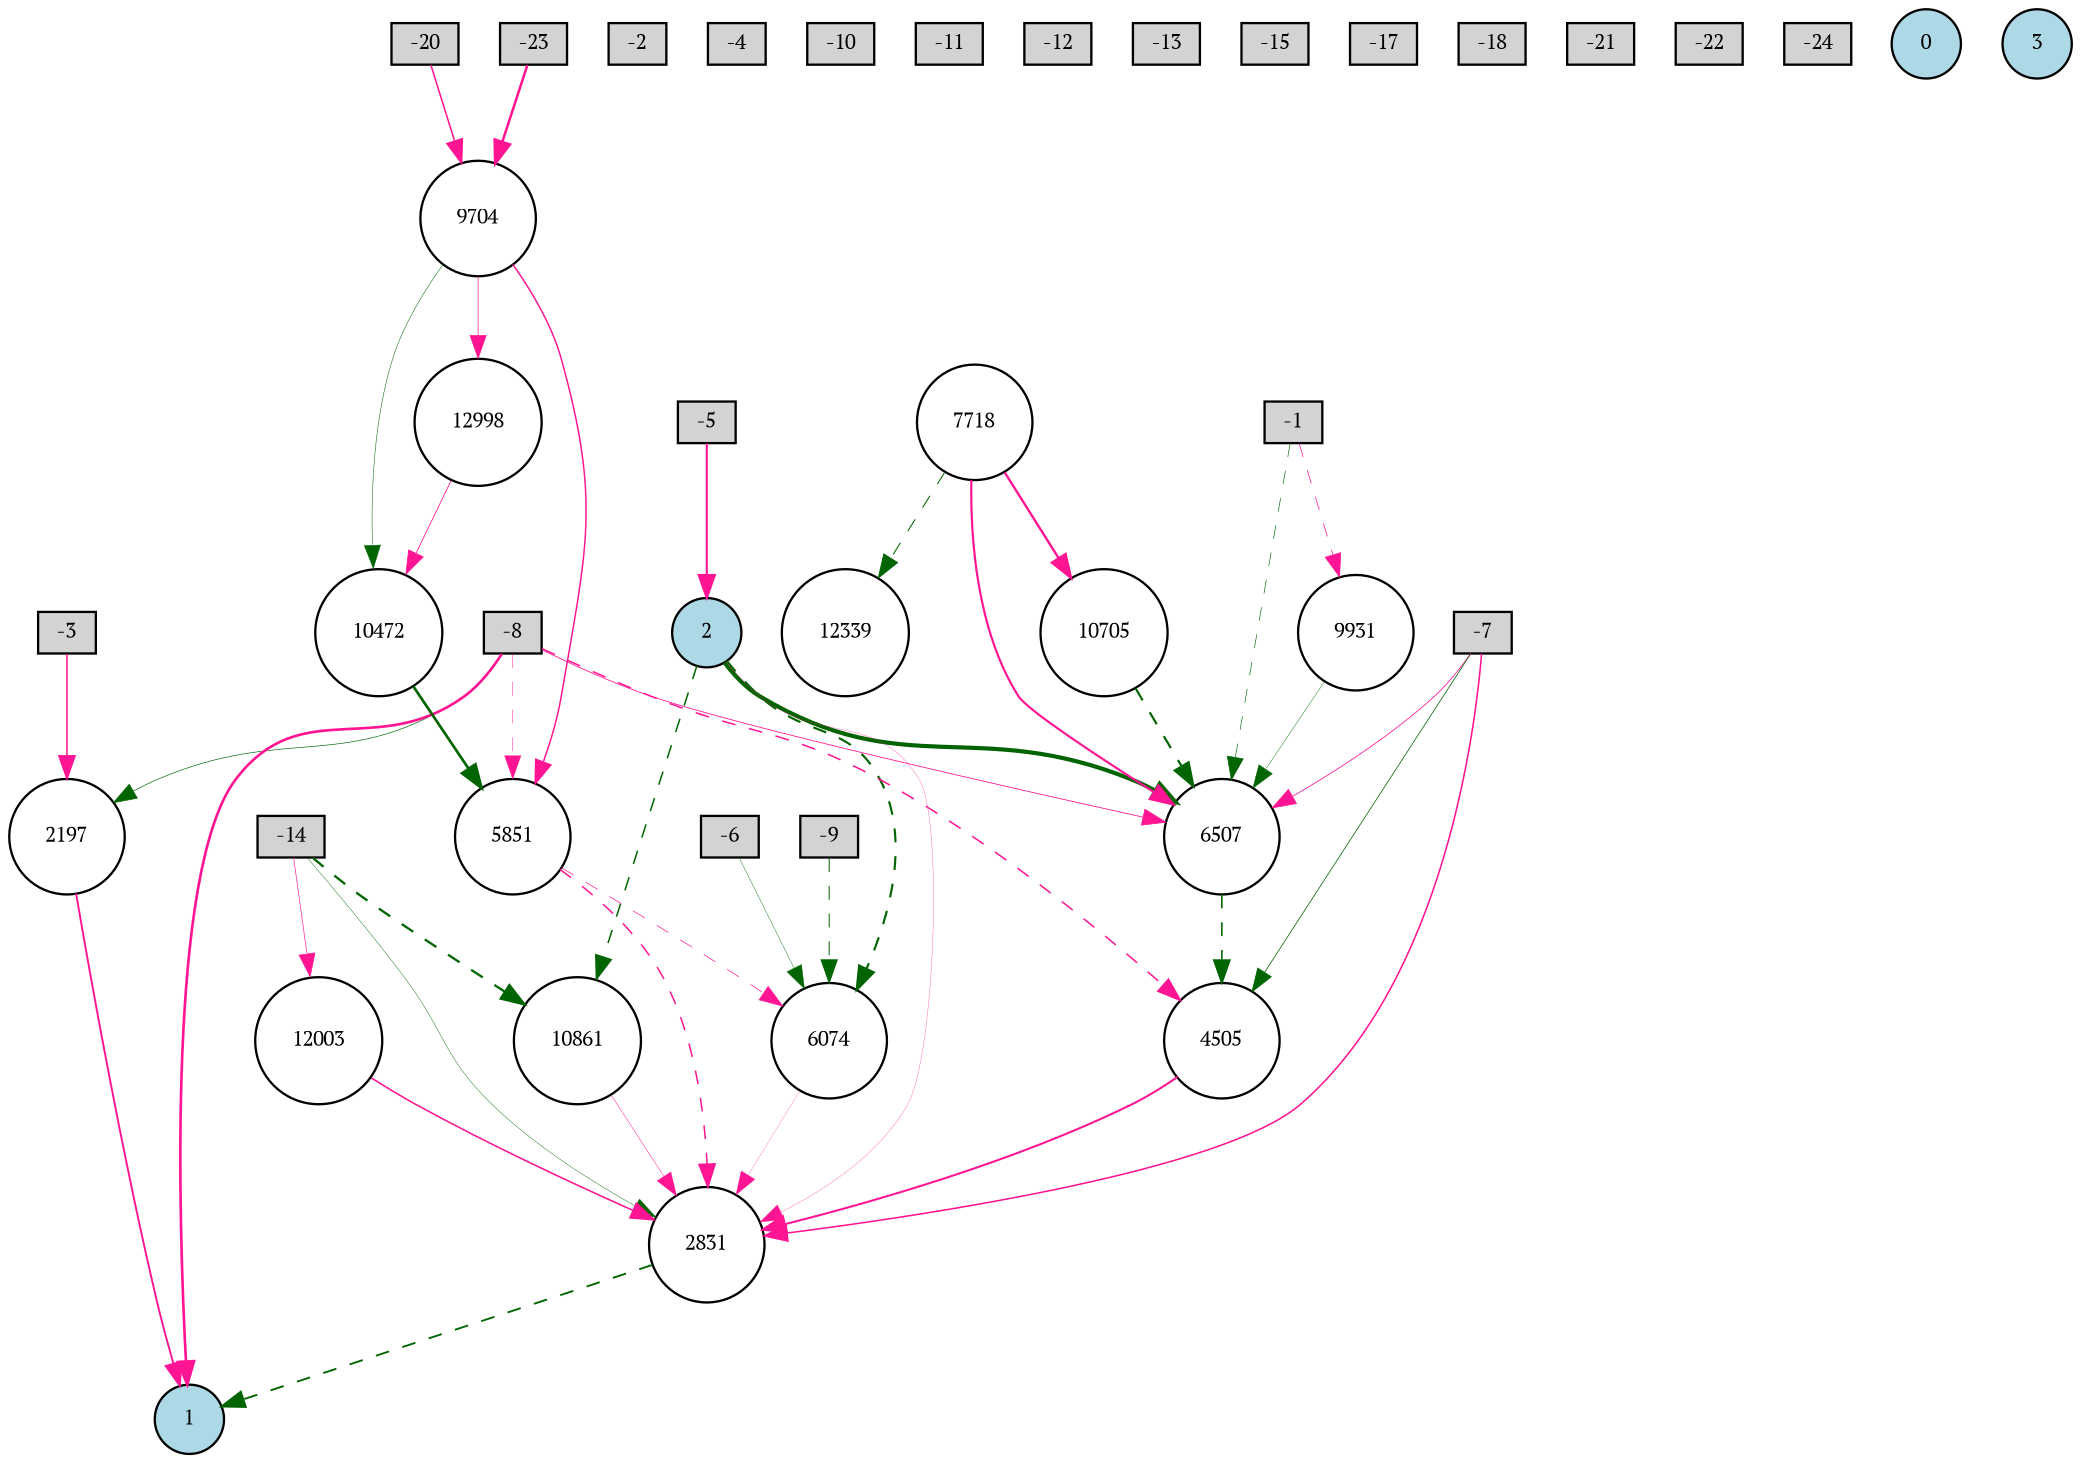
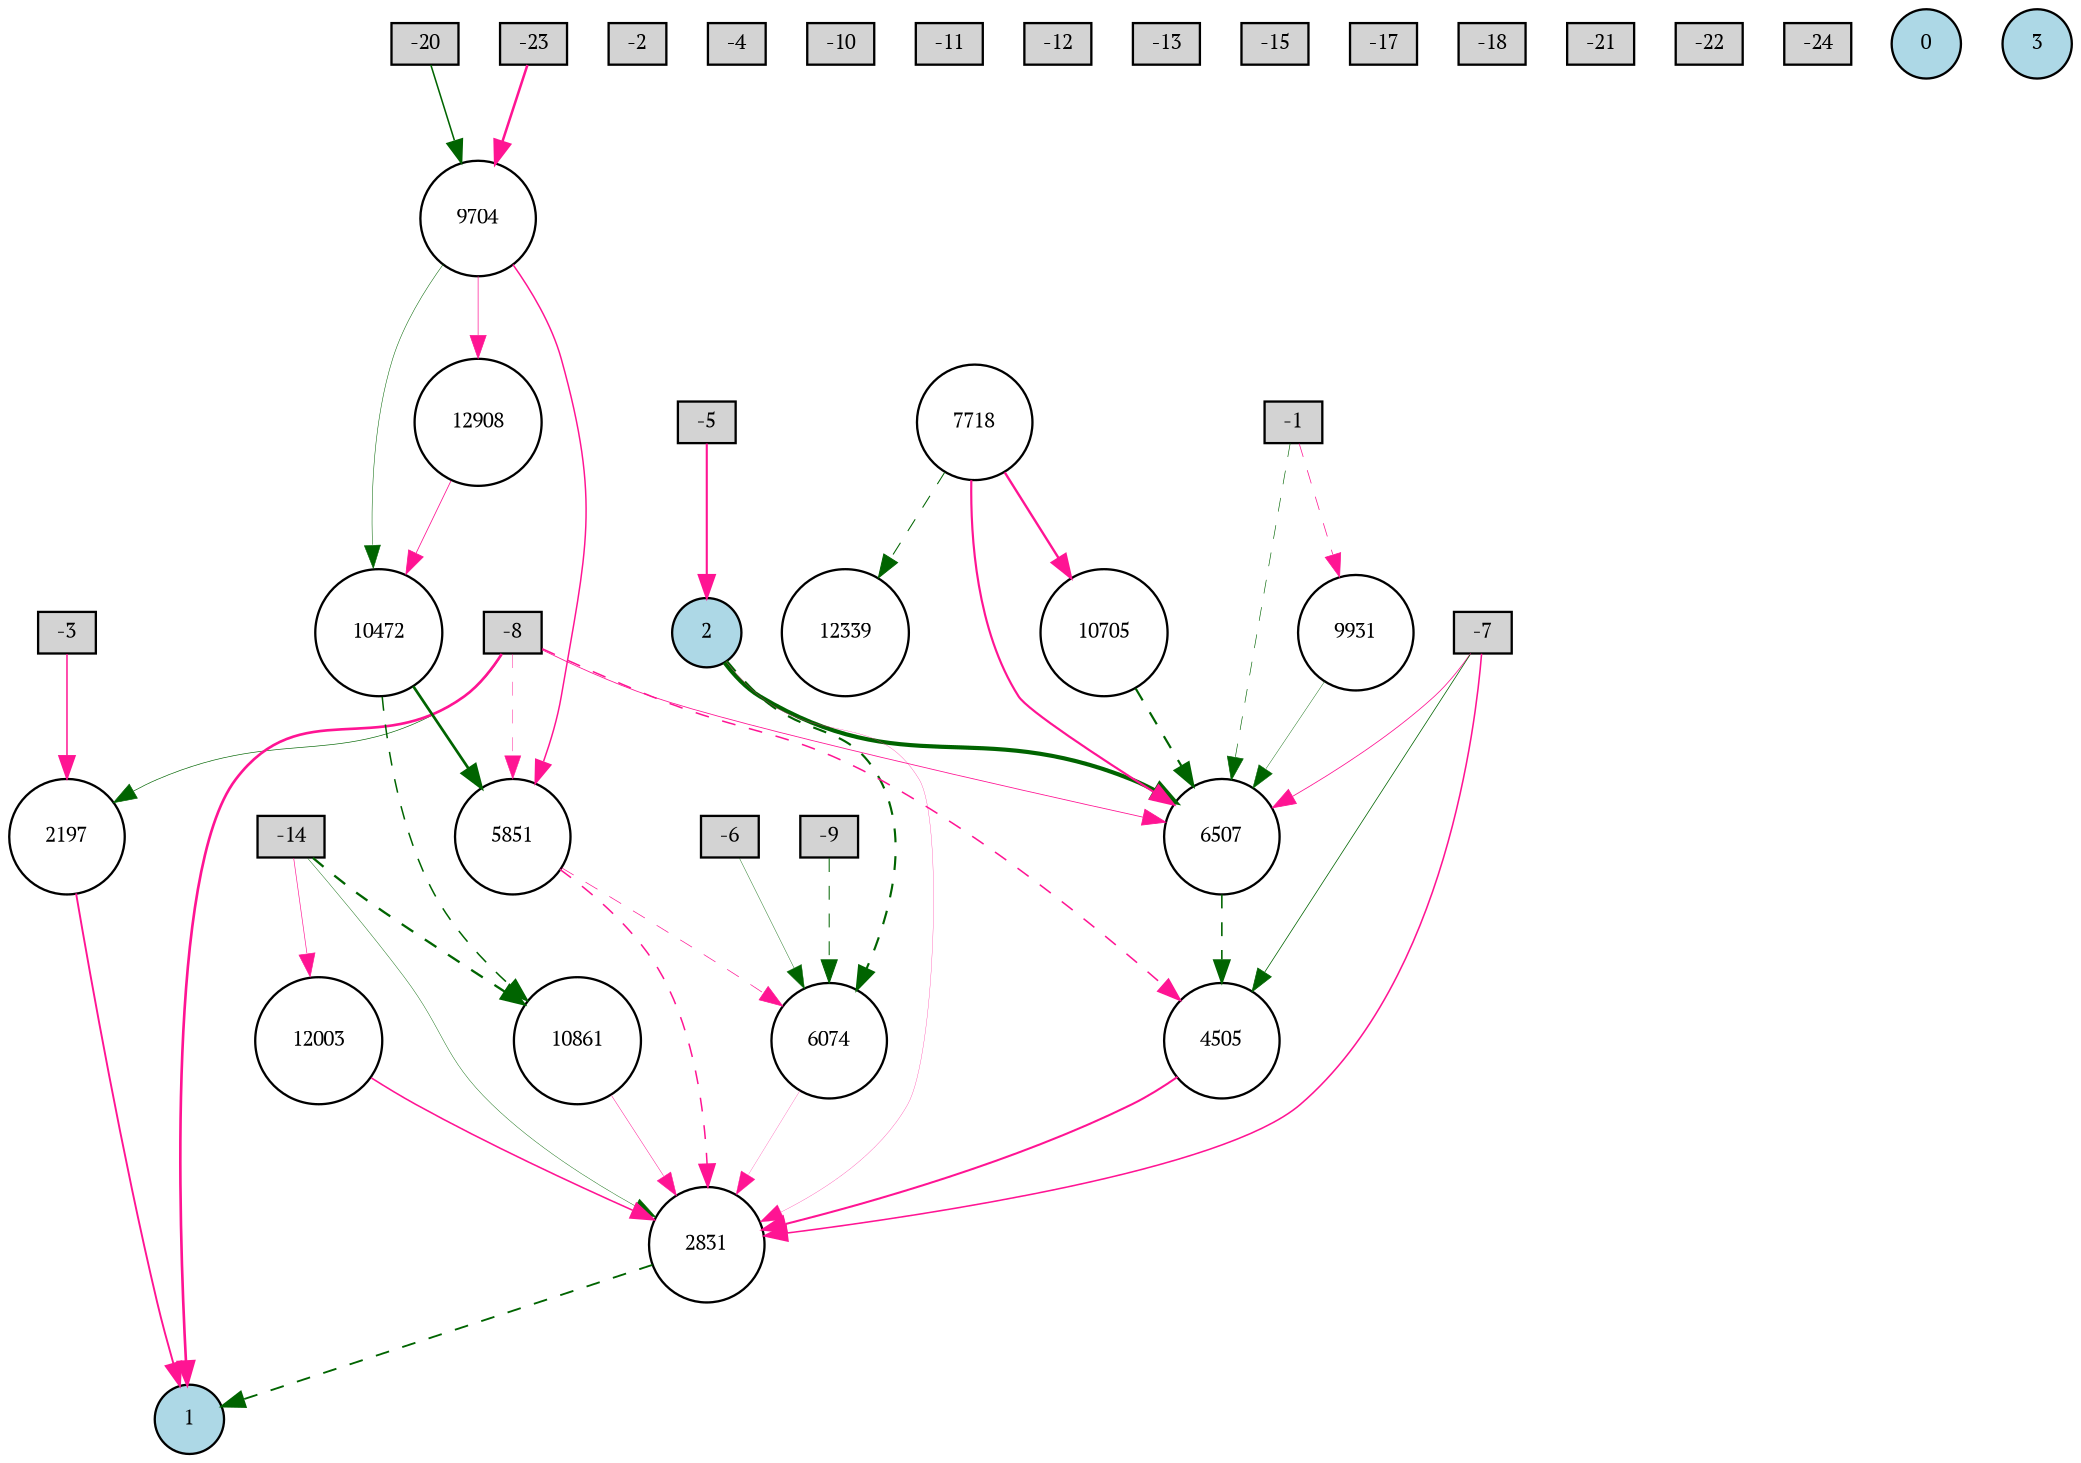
  digraph {
    fontname="PT Serif"
    node [fillcolor=lightgray fontname="PT Serif" fontsize=9 shape=box style=filled]
    edge [color=deeppink fontname="PT Serif" style=solid]
    -1 [height=0.2 width=0.2]
    9931 [fillcolor=white height=0.2 shape=circle width=0.2]
    6507 [fillcolor=white height=0.2 shape=circle width=0.2]
    4505 [fillcolor=white height=0.2 shape=circle width=0.2]
    -2 [height=0.2 width=0.2]
    -3 [height=0.2 width=0.2]
    2197 [fillcolor=white height=0.2 shape=circle width=0.2]
    1 [fillcolor=lightblue height=0.2 shape=circle width=0.2]
    -4 [height=0.2 width=0.2]
    -5 [height=0.2 width=0.2]
    2 [fillcolor=lightblue height=0.2 shape=circle width=0.2]
    6074 [fillcolor=white height=0.2 shape=circle width=0.2]
    2831 [fillcolor=white height=0.2 shape=circle width=0.2]
    -6 [height=0.2 width=0.2]
    -7 [height=0.2 width=0.2]
    5851 [fillcolor=white height=0.2 shape=circle width=0.2]
    -8 [height=0.2 width=0.2]
    -9 [height=0.2 width=0.2]
    -10 [height=0.2 width=0.2]
    -11 [height=0.2 width=0.2]
    -12 [height=0.2 width=0.2]
    -13 [height=0.2 width=0.2]
    -14 [height=0.2 width=0.2]
    12003 [fillcolor=white height=0.2 shape=circle width=0.2]
    10861 [fillcolor=white height=0.2 shape=circle width=0.2]
    -15 [height=0.2 width=0.2]
    -17 [height=0.2 width=0.2]
    -18 [height=0.2 width=0.2]
    -20 [height=0.2 width=0.2]
    9704 [fillcolor=white height=0.2 shape=circle width=0.2]
-   12998 [fillcolor=white height=0.2 shape=circle width=0.2]
+   12998 [fillcolor=white height=0.2 shape=circle width=0.2 label=12908]
    10472 [fillcolor=white height=0.2 shape=circle width=0.2]
    -21 [height=0.2 width=0.2]
    -22 [height=0.2 width=0.2]
    -23 [height=0.2 width=0.2]
    -24 [height=0.2 width=0.2]
    0 [fillcolor=lightblue height=0.2 shape=circle width=0.2]
    3 [fillcolor=lightblue height=0.2 shape=circle width=0.2]
    7718 [fillcolor=white height=0.2 shape=circle width=0.2]
    10705 [fillcolor=white height=0.2 shape=circle width=0.2]
    12339 [fillcolor=white height=0.2 shape=circle width=0.2]
    -1 -> 9931 [penwidth=0.3201833555983605 style=dashed]
    -1 -> 6507 [color=darkgreen penwidth=0.27145765108317227 style=dashed]
    9931 -> 6507 [color=darkgreen penwidth=0.18088827461265417]
    6507 -> 4505 [color=darkgreen penwidth=0.6893368412270795 style=dashed]
    4505 -> 2831 [penwidth=0.8866488765017261]
    -3 -> 2197 [penwidth=0.655097505980733]
    2197 -> 1 [penwidth=0.8275385352121983 style=bold]
    -5 -> 2 [penwidth=0.9119597543393922]
    2 -> 6507 [color=darkgreen penwidth=1.8058878546190826 style=bold]
    2 -> 6074 [color=darkgreen penwidth=0.9301843440009818 style=dashed]
    2 -> 2831 [penwidth=0.1257448724482175 style=bold]
    6074 -> 2831 [penwidth=0.11289639689940582]
    2831 -> 1 [color=darkgreen penwidth=0.8098107871732538 style=dashed]
    -6 -> 6074 [color=darkgreen penwidth=0.1759037782466934]
    -7 -> 6507 [penwidth=0.3518176822062956]
    -7 -> 4505 [color=darkgreen penwidth=0.3277636150944743 style=bold]
    -7 -> 2831 [penwidth=0.6751194546259224]
    5851 -> 6074 [penwidth=0.299495846617152 style=dashed]
    5851 -> 2831 [penwidth=0.6505150069350853 style=dashed]
    -8 -> 6507 [penwidth=0.3568376731147801 style=bold]
    -8 -> 4505 [penwidth=0.6620599776100438 style=dashed]
    -8 -> 2197 [color=darkgreen penwidth=0.2829319209790283]
    -8 -> 1 [penwidth=1.1467577850793724]
    -8 -> 5851 [penwidth=0.20433019924314505 style=dashed]
    -9 -> 6074 [color=darkgreen penwidth=0.43260091455963523 style=dashed]
    -14 -> 2831 [color=darkgreen penwidth=0.1860543293131321 style=bold]
    -14 -> 12003 [penwidth=0.2774138604847064 style=bold]
    -14 -> 10861 [color=darkgreen penwidth=0.9989884071591005 style=dashed]
    12003 -> 2831 [penwidth=0.6825838185347087]
    10861 -> 2831 [penwidth=0.21131875778095277 style=bold]
-   -20 -> 9704 [penwidth=0.6716790702364742]
+   -20 -> 9704 [color=darkgreen penwidth=0.6716790702364742]
    9704 -> 5851 [penwidth=0.6431433002728301 style=bold]
    9704 -> 12998 [penwidth=0.30000000000000004]
    9704 -> 10472 [color=darkgreen penwidth=0.22035811618391582]
    12998 -> 10472 [penwidth=0.35041354833833327 style=bold]
    10472 -> 5851 [color=darkgreen penwidth=1.1692259839930923]
-   2 -> 10861 [color=darkgreen penwidth=0.652983302483617 style=dashed]
+   10472 -> 10861 [color=darkgreen penwidth=0.652983302483617 style=dashed]
    -23 -> 9704 [penwidth=1.0895986546786522]
    7718 -> 6507 [penwidth=0.9381353683858398 style=bold]
    7718 -> 10705 [penwidth=1.0276521291457923]
    7718 -> 12339 [color=darkgreen penwidth=0.44569773081908337 style=dashed]
    10705 -> 6507 [color=darkgreen penwidth=0.9435002322607774 style=dashed]
  }
